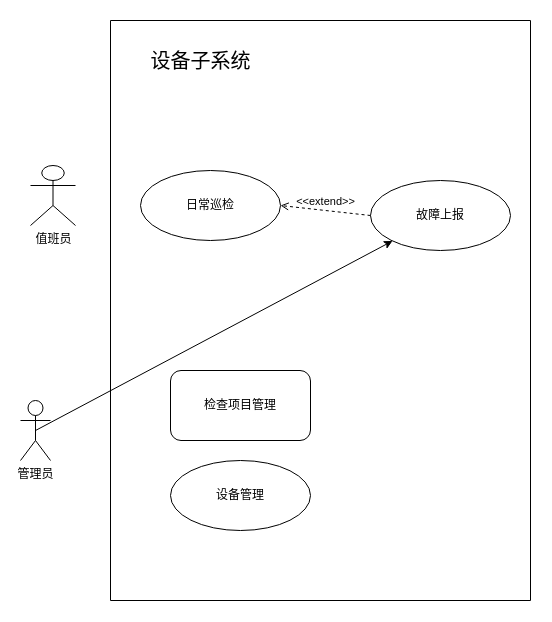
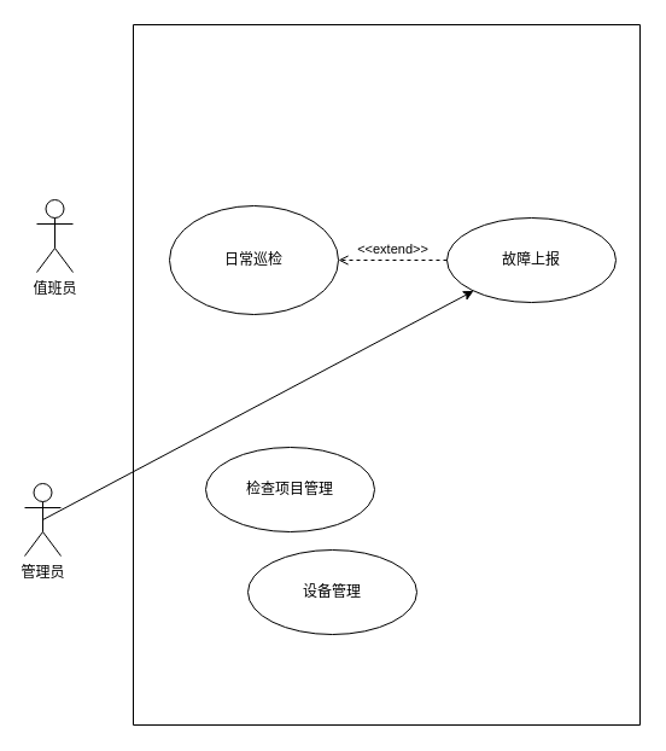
  <mxCell id="0" />
  <mxCell id="1" parent="0" />
  <mxCell id="2" value="" style="swimlane;startSize=0;" vertex="1" parent="1"><mxGeometry x="110" y="20" width="420" height="580" as="geometry" /></mxCell>
- <mxCell id="3" value="&lt;font style=&quot;font-size: 20px;&quot;&gt;设备子系统&lt;/font&gt;" style="text;html=1;align=center;verticalAlign=middle;resizable=0;points=[];autosize=1;strokeColor=none;fillColor=none;" vertex="1" parent="2"><mxGeometry x="30" y="20" width="120" height="40" as="geometry" /></mxCell>
- <mxCell id="4" value="设备管理" style="ellipse;whiteSpace=wrap;html=1;" vertex="1" parent="2"><mxGeometry x="60" y="440" width="140" height="70" as="geometry" /></mxCell>
- <mxCell id="5" value="检查项目管理" style="whiteSpace=wrap;html=1;rounded=1;" vertex="1" parent="2"><mxGeometry x="60" y="350" width="140" height="70" as="geometry" /></mxCell>
- <mxCell id="6" value="日常巡检" style="ellipse;whiteSpace=wrap;html=1;" vertex="1" parent="2"><mxGeometry x="30" y="150" width="140" height="70" as="geometry" /></mxCell>
+ <mxCell id="4" value="设备管理" style="ellipse;whiteSpace=wrap;html=1;" vertex="1" parent="2"><mxGeometry x="95" y="435" width="140" height="70" as="geometry" /></mxCell>
+ <mxCell id="5" value="检查项目管理" style="ellipse;whiteSpace=wrap;html=1;" vertex="1" parent="2"><mxGeometry x="60" y="350" width="140" height="70" as="geometry" /></mxCell>
+ <mxCell id="6" value="日常巡检" style="ellipse;whiteSpace=wrap;html=1;" vertex="1" parent="2"><mxGeometry x="30" y="150" width="140" height="90" as="geometry" /></mxCell>
  <mxCell id="7" value="故障上报" style="ellipse;whiteSpace=wrap;html=1;" vertex="1" parent="2"><mxGeometry x="260" y="160" width="140" height="70" as="geometry" /></mxCell>
  <mxCell id="8" value="&amp;lt;&amp;lt;extend&amp;gt;&amp;gt;" style="html=1;verticalAlign=bottom;labelBackgroundColor=none;endArrow=open;endFill=0;dashed=1;rounded=0;exitX=0;exitY=0.5;exitDx=0;exitDy=0;entryX=1;entryY=0.5;entryDx=0;entryDy=0;" edge="1" parent="2" source="7" target="6"><mxGeometry width="160" relative="1" as="geometry"><mxPoint x="90" y="180" as="sourcePoint" /><mxPoint x="250" y="180" as="targetPoint" /></mxGeometry></mxCell>
- <mxCell id="9" value="值班员" style="shape=umlActor;verticalLabelPosition=bottom;verticalAlign=top;html=1;outlineConnect=0;" vertex="1" parent="1"><mxGeometry x="30" y="165" width="45" height="60" as="geometry" /></mxCell>
+ <mxCell id="9" value="值班员" style="shape=umlActor;verticalLabelPosition=bottom;verticalAlign=top;html=1;outlineConnect=0;" vertex="1" parent="1"><mxGeometry x="30" y="165" width="30" height="60" as="geometry" /></mxCell>
  <mxCell id="10" value="管理员" style="shape=umlActor;verticalLabelPosition=bottom;verticalAlign=top;html=1;outlineConnect=0;" vertex="1" parent="1"><mxGeometry x="20" y="400" width="30" height="60" as="geometry" /></mxCell>
  <mxCell id="11" value="" style="endArrow=classic;html=1;rounded=0;exitX=0.5;exitY=0.5;exitDx=0;exitDy=0;exitPerimeter=0;" edge="1" parent="1" source="10" target="7"><mxGeometry width="50" height="50" relative="1" as="geometry"><mxPoint x="260" y="230" as="sourcePoint" /><mxPoint x="310" y="180" as="targetPoint" /></mxGeometry></mxCell>
